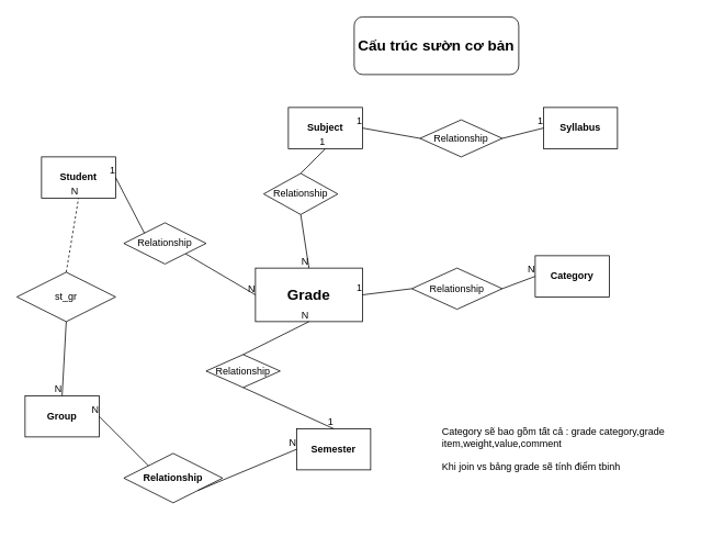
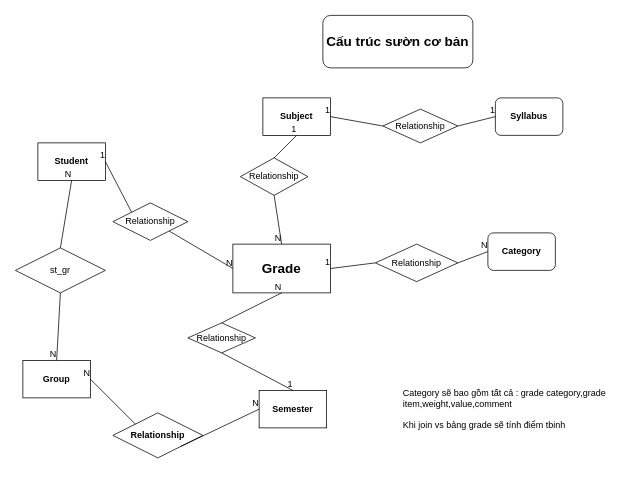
  <mxCell id="0" />
  <mxCell id="1" parent="0" />
  <mxCell id="2" value="&lt;b&gt;Student&lt;/b&gt;" style="rounded=0;whiteSpace=wrap;html=1;" vertex="1" parent="1"><mxGeometry x="50" y="190" width="90" height="50" as="geometry" /></mxCell>
  <mxCell id="3" value="&lt;b&gt;Group&lt;/b&gt;" style="rounded=0;whiteSpace=wrap;html=1;" vertex="1" parent="1"><mxGeometry x="30" y="480" width="90" height="50" as="geometry" /></mxCell>
- <mxCell id="4" value="&lt;b&gt;Semester&lt;/b&gt;" style="rounded=0;whiteSpace=wrap;html=1;" vertex="1" parent="1"><mxGeometry x="360" y="520" width="90" height="50" as="geometry" /></mxCell>
- <mxCell id="5" value="&lt;b&gt;Syllabus&lt;/b&gt;" style="rounded=0;whiteSpace=wrap;html=1;" vertex="1" parent="1"><mxGeometry x="660" y="130" width="90" height="50" as="geometry" /></mxCell>
- <mxCell id="6" value="&lt;b&gt;Category&lt;/b&gt;" style="rounded=0;whiteSpace=wrap;html=1;" vertex="1" parent="1"><mxGeometry x="650" y="310" width="90" height="50" as="geometry" /></mxCell>
+ <mxCell id="4" value="&lt;b&gt;Semester&lt;/b&gt;" style="rounded=0;whiteSpace=wrap;html=1;" vertex="1" parent="1"><mxGeometry x="345" y="520" width="90" height="50" as="geometry" /></mxCell>
+ <mxCell id="5" value="&lt;b&gt;Syllabus&lt;/b&gt;" style="whiteSpace=wrap;html=1;rounded=1;" vertex="1" parent="1"><mxGeometry x="660" y="130" width="90" height="50" as="geometry" /></mxCell>
+ <mxCell id="6" value="&lt;b&gt;Category&lt;/b&gt;" style="whiteSpace=wrap;html=1;rounded=1;" vertex="1" parent="1"><mxGeometry x="650" y="310" width="90" height="50" as="geometry" /></mxCell>
  <mxCell id="7" value="&lt;b&gt;Subject&lt;/b&gt;" style="rounded=0;whiteSpace=wrap;html=1;" vertex="1" parent="1"><mxGeometry x="350" y="130" width="90" height="50" as="geometry" /></mxCell>
  <mxCell id="8" value="&lt;font style=&quot;font-size: 18px&quot;&gt;&lt;b&gt;Cấu trúc sườn cơ bản&lt;/b&gt;&lt;/font&gt;" style="rounded=1;whiteSpace=wrap;html=1;" vertex="1" parent="1"><mxGeometry x="430" y="20" width="200" height="70" as="geometry" /></mxCell>
  <mxCell id="9" value="st_gr" style="shape=rhombus;perimeter=rhombusPerimeter;whiteSpace=wrap;html=1;align=center;" vertex="1" parent="1"><mxGeometry x="20" y="330" width="120" height="60" as="geometry" /></mxCell>
- <mxCell id="10" value="" style="endArrow=none;html=1;rounded=0;exitX=0.5;exitY=0;exitDx=0;exitDy=0;entryX=0.5;entryY=1;entryDx=0;entryDy=0;dashed=1;" edge="1" parent="1" source="9" target="2"><mxGeometry relative="1" as="geometry"><mxPoint x="520" y="360" as="sourcePoint" /><mxPoint x="680" y="360" as="targetPoint" /></mxGeometry></mxCell>
+ <mxCell id="10" value="" style="endArrow=none;html=1;rounded=0;exitX=0.5;exitY=0;exitDx=0;exitDy=0;entryX=0.5;entryY=1;entryDx=0;entryDy=0;" edge="1" parent="1" source="9" target="2"><mxGeometry relative="1" as="geometry"><mxPoint x="520" y="360" as="sourcePoint" /><mxPoint x="680" y="360" as="targetPoint" /></mxGeometry></mxCell>
  <mxCell id="11" value="N" style="resizable=0;html=1;align=right;verticalAlign=bottom;" connectable="0" vertex="1" parent="10"><mxGeometry x="1" relative="1" as="geometry" /></mxCell>
  <mxCell id="12" value="" style="endArrow=none;html=1;rounded=0;exitX=0.5;exitY=1;exitDx=0;exitDy=0;entryX=0.5;entryY=0;entryDx=0;entryDy=0;" edge="1" parent="1" source="9" target="3"><mxGeometry relative="1" as="geometry"><mxPoint x="520" y="360" as="sourcePoint" /><mxPoint x="680" y="360" as="targetPoint" /></mxGeometry></mxCell>
  <mxCell id="13" value="N" style="resizable=0;html=1;align=right;verticalAlign=bottom;" connectable="0" vertex="1" parent="12"><mxGeometry x="1" relative="1" as="geometry" /></mxCell>
  <mxCell id="14" value="&lt;b&gt;Relationship&lt;/b&gt;" style="shape=rhombus;perimeter=rhombusPerimeter;whiteSpace=wrap;html=1;align=center;" vertex="1" parent="1"><mxGeometry x="150" y="550" width="120" height="60" as="geometry" /></mxCell>
  <mxCell id="15" value="" style="endArrow=none;html=1;rounded=0;exitX=0;exitY=0;exitDx=0;exitDy=0;entryX=1;entryY=0.5;entryDx=0;entryDy=0;" edge="1" parent="1" source="14" target="3"><mxGeometry relative="1" as="geometry"><mxPoint x="520" y="360" as="sourcePoint" /><mxPoint x="680" y="360" as="targetPoint" /></mxGeometry></mxCell>
  <mxCell id="16" value="N" style="resizable=0;html=1;align=right;verticalAlign=bottom;" connectable="0" vertex="1" parent="15"><mxGeometry x="1" relative="1" as="geometry" /></mxCell>
  <mxCell id="17" value="" style="endArrow=none;html=1;rounded=0;exitX=1;exitY=1;exitDx=0;exitDy=0;entryX=0;entryY=0.5;entryDx=0;entryDy=0;" edge="1" parent="1" source="14" target="4"><mxGeometry relative="1" as="geometry"><mxPoint x="520" y="360" as="sourcePoint" /><mxPoint x="680" y="360" as="targetPoint" /></mxGeometry></mxCell>
  <mxCell id="18" value="N" style="resizable=0;html=1;align=right;verticalAlign=bottom;" connectable="0" vertex="1" parent="17"><mxGeometry x="1" relative="1" as="geometry" /></mxCell>
  <mxCell id="19" value="" style="endArrow=none;html=1;rounded=0;entryX=0;entryY=0.5;entryDx=0;entryDy=0;exitX=1;exitY=1;exitDx=0;exitDy=0;" edge="1" parent="1" source="23" target="22"><mxGeometry relative="1" as="geometry"><mxPoint x="210" y="220" as="sourcePoint" /><mxPoint x="220" y="205" as="targetPoint" /></mxGeometry></mxCell>
  <mxCell id="20" value="N" style="resizable=0;html=1;align=right;verticalAlign=bottom;" connectable="0" vertex="1" parent="19"><mxGeometry x="1" relative="1" as="geometry" /></mxCell>
  <mxCell id="21" value="Relationship" style="shape=rhombus;perimeter=rhombusPerimeter;whiteSpace=wrap;html=1;align=center;" vertex="1" parent="1"><mxGeometry x="510" y="145" width="100" height="45" as="geometry" /></mxCell>
  <mxCell id="22" value="&lt;b&gt;&lt;font style=&quot;font-size: 18px&quot;&gt;Grade&lt;/font&gt;&lt;/b&gt;" style="whiteSpace=wrap;html=1;align=center;" vertex="1" parent="1"><mxGeometry x="310" y="325" width="130" height="65" as="geometry" /></mxCell>
  <mxCell id="23" value="Relationship" style="shape=rhombus;perimeter=rhombusPerimeter;whiteSpace=wrap;html=1;align=center;" vertex="1" parent="1"><mxGeometry x="150" y="270" width="100" height="50" as="geometry" /></mxCell>
  <mxCell id="24" value="Relationship" style="shape=rhombus;perimeter=rhombusPerimeter;whiteSpace=wrap;html=1;align=center;" vertex="1" parent="1"><mxGeometry x="320" y="210" width="90" height="50" as="geometry" /></mxCell>
  <mxCell id="25" value="Relationship" style="shape=rhombus;perimeter=rhombusPerimeter;whiteSpace=wrap;html=1;align=center;" vertex="1" parent="1"><mxGeometry x="250" y="430" width="90" height="40" as="geometry" /></mxCell>
  <mxCell id="26" value="" style="endArrow=none;html=1;rounded=0;exitX=0;exitY=0;exitDx=0;exitDy=0;entryX=1;entryY=0.5;entryDx=0;entryDy=0;" edge="1" parent="1" source="23" target="2"><mxGeometry relative="1" as="geometry"><mxPoint x="520" y="360" as="sourcePoint" /><mxPoint x="680" y="360" as="targetPoint" /></mxGeometry></mxCell>
  <mxCell id="27" value="1" style="resizable=0;html=1;align=right;verticalAlign=bottom;" connectable="0" vertex="1" parent="26"><mxGeometry x="1" relative="1" as="geometry" /></mxCell>
  <mxCell id="28" value="" style="endArrow=none;html=1;rounded=0;exitX=0.5;exitY=0;exitDx=0;exitDy=0;entryX=0.5;entryY=1;entryDx=0;entryDy=0;" edge="1" parent="1" source="24" target="7"><mxGeometry relative="1" as="geometry"><mxPoint x="215" y="232.5" as="sourcePoint" /><mxPoint x="390" y="215" as="targetPoint" /></mxGeometry></mxCell>
  <mxCell id="29" value="1" style="resizable=0;html=1;align=right;verticalAlign=bottom;" connectable="0" vertex="1" parent="28"><mxGeometry x="1" relative="1" as="geometry" /></mxCell>
  <mxCell id="30" value="" style="endArrow=none;html=1;rounded=0;exitX=0.5;exitY=1;exitDx=0;exitDy=0;entryX=0.5;entryY=0;entryDx=0;entryDy=0;" edge="1" parent="1" source="24" target="22"><mxGeometry relative="1" as="geometry"><mxPoint x="520" y="360" as="sourcePoint" /><mxPoint x="680" y="360" as="targetPoint" /></mxGeometry></mxCell>
  <mxCell id="31" value="N" style="resizable=0;html=1;align=right;verticalAlign=bottom;" connectable="0" vertex="1" parent="30"><mxGeometry x="1" relative="1" as="geometry" /></mxCell>
  <mxCell id="32" value="" style="endArrow=none;html=1;rounded=0;exitX=0.5;exitY=0;exitDx=0;exitDy=0;entryX=0.5;entryY=1;entryDx=0;entryDy=0;" edge="1" parent="1" source="25" target="22"><mxGeometry relative="1" as="geometry"><mxPoint x="520" y="360" as="sourcePoint" /><mxPoint x="270" y="390" as="targetPoint" /></mxGeometry></mxCell>
  <mxCell id="33" value="N" style="resizable=0;html=1;align=right;verticalAlign=bottom;" connectable="0" vertex="1" parent="32"><mxGeometry x="1" relative="1" as="geometry" /></mxCell>
  <mxCell id="34" value="" style="endArrow=none;html=1;rounded=0;exitX=0.5;exitY=1;exitDx=0;exitDy=0;entryX=0.5;entryY=0;entryDx=0;entryDy=0;" edge="1" parent="1" source="25" target="4"><mxGeometry relative="1" as="geometry"><mxPoint x="520" y="360" as="sourcePoint" /><mxPoint x="680" y="360" as="targetPoint" /></mxGeometry></mxCell>
  <mxCell id="35" value="1" style="resizable=0;html=1;align=right;verticalAlign=bottom;" connectable="0" vertex="1" parent="34"><mxGeometry x="1" relative="1" as="geometry" /></mxCell>
  <mxCell id="36" value="" style="endArrow=none;html=1;rounded=0;exitX=0;exitY=0.5;exitDx=0;exitDy=0;entryX=1;entryY=0.5;entryDx=0;entryDy=0;" edge="1" parent="1" source="21" target="7"><mxGeometry relative="1" as="geometry"><mxPoint x="350" y="380" as="sourcePoint" /><mxPoint x="510" y="380" as="targetPoint" /></mxGeometry></mxCell>
  <mxCell id="37" value="1" style="resizable=0;html=1;align=right;verticalAlign=bottom;" connectable="0" vertex="1" parent="36"><mxGeometry x="1" relative="1" as="geometry" /></mxCell>
  <mxCell id="38" value="" style="endArrow=none;html=1;rounded=0;exitX=1;exitY=0.5;exitDx=0;exitDy=0;entryX=0;entryY=0.5;entryDx=0;entryDy=0;" edge="1" parent="1" source="21" target="5"><mxGeometry relative="1" as="geometry"><mxPoint x="350" y="380" as="sourcePoint" /><mxPoint x="510" y="380" as="targetPoint" /></mxGeometry></mxCell>
  <mxCell id="39" value="1" style="resizable=0;html=1;align=right;verticalAlign=bottom;" connectable="0" vertex="1" parent="38"><mxGeometry x="1" relative="1" as="geometry" /></mxCell>
  <mxCell id="40" value="Relationship" style="shape=rhombus;perimeter=rhombusPerimeter;whiteSpace=wrap;html=1;align=center;" vertex="1" parent="1"><mxGeometry x="500" y="325" width="110" height="50" as="geometry" /></mxCell>
  <mxCell id="41" value="" style="endArrow=none;html=1;rounded=0;exitX=0;exitY=0.5;exitDx=0;exitDy=0;entryX=1;entryY=0.5;entryDx=0;entryDy=0;" edge="1" parent="1" source="40" target="22"><mxGeometry relative="1" as="geometry"><mxPoint x="350" y="370" as="sourcePoint" /><mxPoint x="510" y="370" as="targetPoint" /></mxGeometry></mxCell>
  <mxCell id="42" value="1" style="resizable=0;html=1;align=right;verticalAlign=bottom;" connectable="0" vertex="1" parent="41"><mxGeometry x="1" relative="1" as="geometry" /></mxCell>
  <mxCell id="43" value="" style="endArrow=none;html=1;rounded=0;exitX=1;exitY=0.5;exitDx=0;exitDy=0;entryX=0;entryY=0.5;entryDx=0;entryDy=0;" edge="1" parent="1" source="40" target="6"><mxGeometry relative="1" as="geometry"><mxPoint x="350" y="470" as="sourcePoint" /><mxPoint x="510" y="470" as="targetPoint" /></mxGeometry></mxCell>
  <mxCell id="44" value="N" style="resizable=0;html=1;align=right;verticalAlign=bottom;" connectable="0" vertex="1" parent="43"><mxGeometry x="1" relative="1" as="geometry" /></mxCell>
  <mxCell id="45" value="Category sẽ bao gồm tất cả : grade category,grade item,weight,value,comment&lt;br&gt;&lt;br&gt;Khi join vs bảng grade sẽ tính điểm tbinh" style="text;html=1;strokeColor=none;fillColor=none;align=left;verticalAlign=middle;whiteSpace=wrap;rounded=0;" vertex="1" parent="1"><mxGeometry x="535" y="460" width="295" height="170" as="geometry" /></mxCell>
